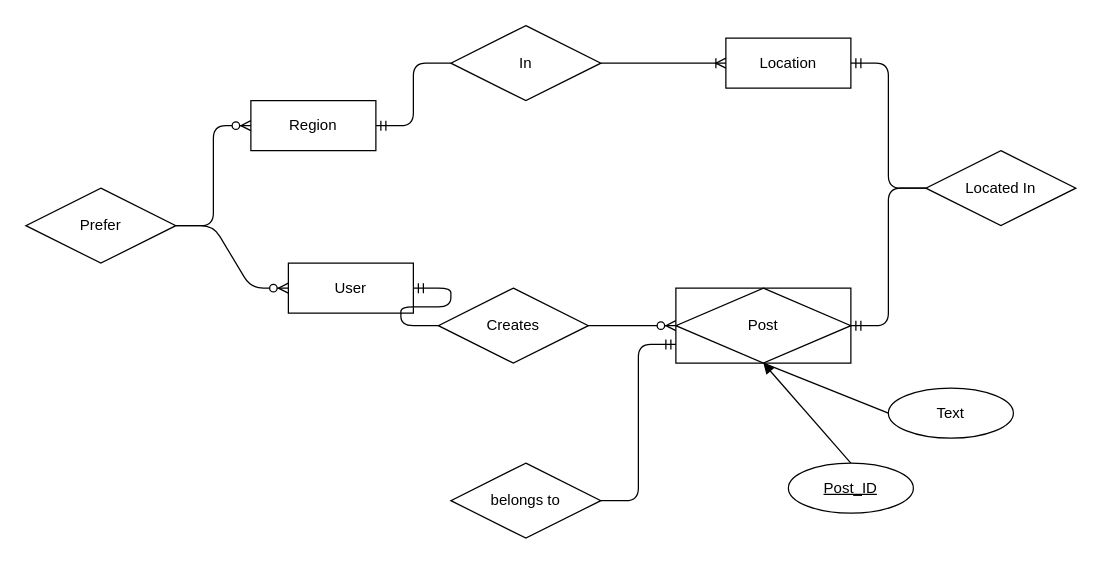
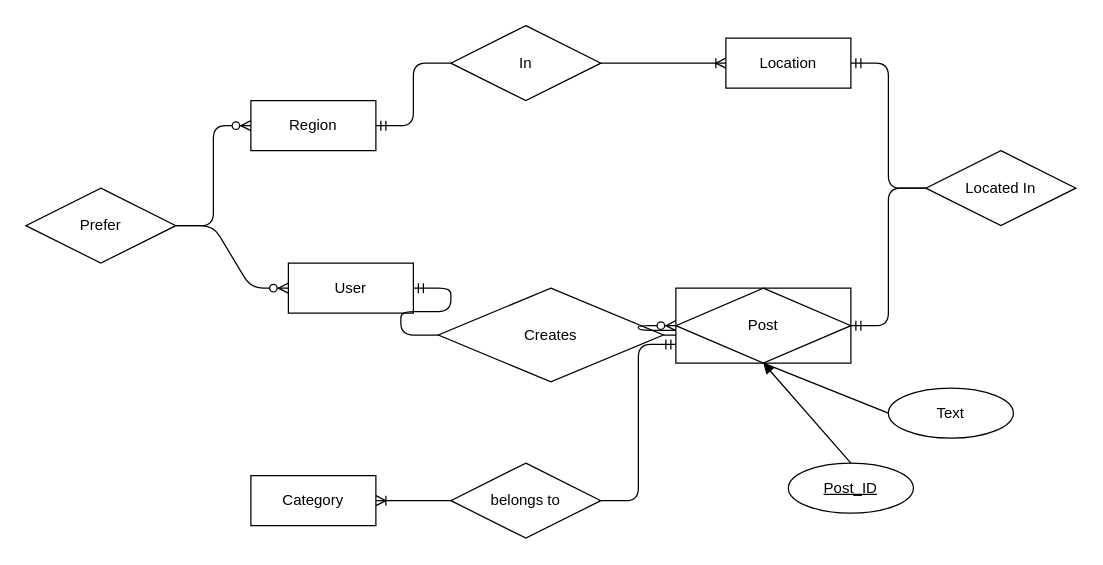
  <mxCell id="0" />
  <mxCell id="1" parent="0" />
  <mxCell id="2" value="Region" style="whiteSpace=wrap;html=1;align=center;" vertex="1" parent="1"><mxGeometry x="200" width="100" height="40" as="geometry" y="80" /></mxCell>
  <mxCell id="3" value="User" style="whiteSpace=wrap;html=1;align=center;" vertex="1" parent="1"><mxGeometry x="230" y="210" width="100" height="40" as="geometry" /></mxCell>
+ <mxCell id="4" value="Category" style="whiteSpace=wrap;html=1;align=center;" vertex="1" parent="1"><mxGeometry x="200" y="380" width="100" height="40" as="geometry" /></mxCell>
  <mxCell id="5" value="Location" style="whiteSpace=wrap;html=1;align=center;" vertex="1" parent="1"><mxGeometry x="580" y="30" width="100" height="40" as="geometry" /></mxCell>
  <mxCell id="6" value="Post_ID" style="ellipse;whiteSpace=wrap;html=1;align=center;fontStyle=4;" vertex="1" parent="1"><mxGeometry x="630" y="370" width="100" height="40" as="geometry" /></mxCell>
  <mxCell id="7" value="" style="endArrow=block;html=1;rounded=0;exitX=0.5;exitY=0;exitDx=0;exitDy=0;entryX=0.5;entryY=1;entryDx=0;entryDy=0;" edge="1" parent="1" source="6" target="13"><mxGeometry relative="1" as="geometry"><mxPoint x="740" y="230" as="sourcePoint" /><mxPoint x="580" y="160" as="targetPoint" /></mxGeometry></mxCell>
  <mxCell id="8" value="Text" style="ellipse;whiteSpace=wrap;html=1;align=center;" vertex="1" parent="1"><mxGeometry x="710" y="310" width="100" height="40" as="geometry" /></mxCell>
  <mxCell id="9" value="" style="endArrow=none;html=1;rounded=0;exitX=0;exitY=0.5;exitDx=0;exitDy=0;entryX=0.5;entryY=1;entryDx=0;entryDy=0;" edge="1" parent="1" source="8" target="13"><mxGeometry relative="1" as="geometry"><mxPoint x="610" y="150" as="sourcePoint" /><mxPoint x="580" y="160" as="targetPoint" /></mxGeometry></mxCell>
- <mxCell id="10" value="Creates" style="shape=rhombus;perimeter=rhombusPerimeter;whiteSpace=wrap;html=1;align=center;" vertex="1" parent="1"><mxGeometry x="350" y="230" width="120" height="60" as="geometry" /></mxCell>
+ <mxCell id="10" value="Creates" style="shape=rhombus;perimeter=rhombusPerimeter;whiteSpace=wrap;html=1;align=center;" vertex="1" parent="1"><mxGeometry x="350" y="230" width="180" height="75" as="geometry" /></mxCell>
  <mxCell id="11" value="" style="edgeStyle=entityRelationEdgeStyle;fontSize=12;html=1;endArrow=ERzeroToMany;endFill=1;entryX=0;entryY=0.5;entryDx=0;entryDy=0;exitX=1;exitY=0.5;exitDx=0;exitDy=0;" edge="1" parent="1" source="10" target="13"><mxGeometry width="100" height="100" relative="1" as="geometry"><mxPoint x="770" y="280" as="sourcePoint" /><mxPoint x="530" y="180" as="targetPoint" /></mxGeometry></mxCell>
  <mxCell id="12" value="" style="edgeStyle=entityRelationEdgeStyle;fontSize=12;html=1;endArrow=ERmandOne;entryX=1;entryY=0.5;entryDx=0;entryDy=0;exitX=0;exitY=0.5;exitDx=0;exitDy=0;" edge="1" parent="1" source="10" target="3"><mxGeometry width="100" height="100" relative="1" as="geometry"><mxPoint x="680" y="280" as="sourcePoint" /><mxPoint x="780" y="180" as="targetPoint" /></mxGeometry></mxCell>
  <mxCell id="13" value="Post" style="shape=associativeEntity;whiteSpace=wrap;html=1;align=center;" vertex="1" parent="1"><mxGeometry x="540" y="230" width="140" height="60" as="geometry" /></mxCell>
  <mxCell id="14" value="belongs to" style="shape=rhombus;perimeter=rhombusPerimeter;whiteSpace=wrap;html=1;align=center;" vertex="1" parent="1"><mxGeometry x="360" y="370" width="120" height="60" as="geometry" /></mxCell>
  <mxCell id="15" value="" style="edgeStyle=entityRelationEdgeStyle;fontSize=12;html=1;endArrow=ERmandOne;entryX=0;entryY=0.75;entryDx=0;entryDy=0;exitX=1;exitY=0.5;exitDx=0;exitDy=0;" edge="1" parent="1" source="14" target="13"><mxGeometry width="100" height="100" relative="1" as="geometry"><mxPoint x="660" y="320" as="sourcePoint" /><mxPoint x="760" y="220" as="targetPoint" /></mxGeometry></mxCell>
+ <mxCell id="16" value="" style="edgeStyle=entityRelationEdgeStyle;fontSize=12;html=1;endArrow=ERoneToMany;exitX=0;exitY=0.5;exitDx=0;exitDy=0;entryX=1;entryY=0.5;entryDx=0;entryDy=0;" edge="1" parent="1" source="14" target="4"><mxGeometry width="100" height="100" relative="1" as="geometry"><mxPoint x="600" y="350" as="sourcePoint" /><mxPoint x="700" y="250" as="targetPoint" /></mxGeometry></mxCell>
  <mxCell id="17" value="Prefer" style="shape=rhombus;perimeter=rhombusPerimeter;whiteSpace=wrap;html=1;align=center;" vertex="1" parent="1"><mxGeometry x="20" y="150" width="120" height="60" as="geometry" /></mxCell>
  <mxCell id="18" value="" style="edgeStyle=entityRelationEdgeStyle;fontSize=12;html=1;endArrow=ERzeroToMany;endFill=1;entryX=0;entryY=0.5;entryDx=0;entryDy=0;exitX=1;exitY=0.5;exitDx=0;exitDy=0;" edge="1" parent="1" source="17" target="3"><mxGeometry width="100" height="100" relative="1" as="geometry"><mxPoint x="480" y="320" as="sourcePoint" /><mxPoint x="580" y="220" as="targetPoint" /></mxGeometry></mxCell>
  <mxCell id="19" value="" style="edgeStyle=entityRelationEdgeStyle;fontSize=12;html=1;endArrow=ERzeroToMany;endFill=1;entryX=0;entryY=0.5;entryDx=0;entryDy=0;" edge="1" parent="1" source="17" target="2"><mxGeometry width="100" height="100" relative="1" as="geometry"><mxPoint y="320" as="sourcePoint" x="410" /><mxPoint x="510" y="220" as="targetPoint" /></mxGeometry></mxCell>
  <mxCell id="20" value="In" style="shape=rhombus;perimeter=rhombusPerimeter;whiteSpace=wrap;html=1;align=center;" vertex="1" parent="1"><mxGeometry x="360" y="20" width="120" height="60" as="geometry" /></mxCell>
  <mxCell id="21" value="" style="edgeStyle=entityRelationEdgeStyle;fontSize=12;html=1;endArrow=ERmandOne;entryX=1;entryY=0.5;entryDx=0;entryDy=0;exitX=0;exitY=0.5;exitDx=0;exitDy=0;" edge="1" parent="1" source="20" target="2"><mxGeometry width="100" height="100" relative="1" as="geometry"><mxPoint y="320" as="sourcePoint" x="410" /><mxPoint x="510" y="220" as="targetPoint" /></mxGeometry></mxCell>
  <mxCell id="22" value="" style="edgeStyle=entityRelationEdgeStyle;fontSize=12;html=1;endArrow=ERoneToMany;exitX=1;exitY=0.5;exitDx=0;exitDy=0;entryX=0;entryY=0.5;entryDx=0;entryDy=0;" edge="1" parent="1" source="20" target="5"><mxGeometry width="100" height="100" relative="1" as="geometry"><mxPoint y="320" as="sourcePoint" x="410" /><mxPoint x="510" y="220" as="targetPoint" /></mxGeometry></mxCell>
  <mxCell id="23" value="Located In" style="shape=rhombus;perimeter=rhombusPerimeter;whiteSpace=wrap;html=1;align=center;" vertex="1" parent="1"><mxGeometry x="740" y="120" width="120" height="60" as="geometry" /></mxCell>
  <mxCell id="24" value="" style="edgeStyle=entityRelationEdgeStyle;fontSize=12;html=1;endArrow=ERmandOne;entryX=1;entryY=0.5;entryDx=0;entryDy=0;exitX=0;exitY=0.5;exitDx=0;exitDy=0;" edge="1" parent="1" source="23" target="13"><mxGeometry width="100" height="100" relative="1" as="geometry"><mxPoint x="670" y="150" as="sourcePoint" /><mxPoint x="550" y="220" as="targetPoint" /></mxGeometry></mxCell>
  <mxCell id="25" value="" style="edgeStyle=entityRelationEdgeStyle;fontSize=12;html=1;endArrow=ERmandOne;entryX=1;entryY=0.5;entryDx=0;entryDy=0;exitX=0;exitY=0.5;exitDx=0;exitDy=0;" edge="1" parent="1" source="23" target="5"><mxGeometry width="100" height="100" relative="1" as="geometry"><mxPoint x="450" y="320" as="sourcePoint" /><mxPoint x="670" y="60" as="targetPoint" /></mxGeometry></mxCell>
